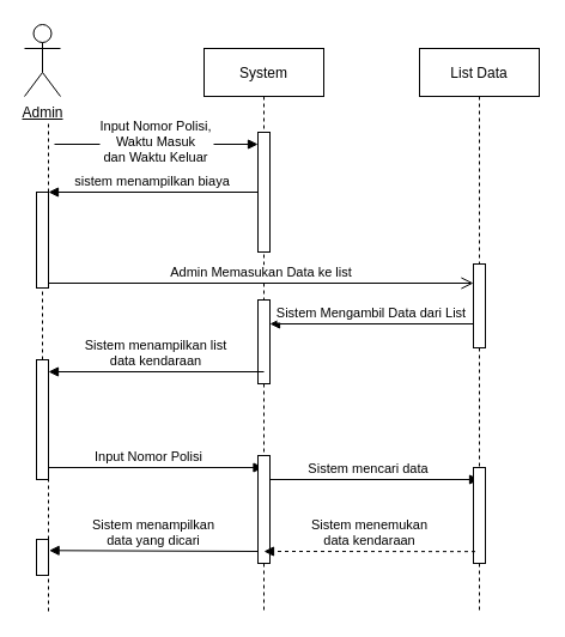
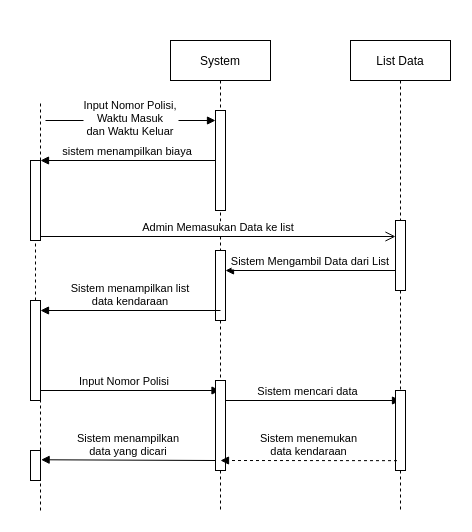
  <mxCell id="0" />
  <mxCell id="1" parent="0" />
  <mxCell id="2" value="System" style="shape=umlLifeline;perimeter=lifelinePerimeter;container=1;collapsible=0;recursiveResize=0;rounded=0;shadow=0;strokeWidth=1;" parent="1" vertex="1"><mxGeometry x="170" y="40" width="100" height="470" as="geometry" /></mxCell>
  <mxCell id="3" value="" style="points=[];perimeter=orthogonalPerimeter;rounded=0;shadow=0;strokeWidth=1;" parent="2" vertex="1"><mxGeometry x="45" y="70" width="10" height="100" as="geometry" /></mxCell>
  <mxCell id="4" value="Input Nomor Polisi, &#10;Waktu Masuk &#10;dan Waktu Keluar" style="verticalAlign=bottom;endArrow=block;entryX=0;entryY=0;shadow=0;strokeWidth=1;" edge="1" parent="2"><mxGeometry y="-20" relative="1" as="geometry"><mxPoint x="-125" y="80.0" as="sourcePoint" /><mxPoint x="45" y="80.0" as="targetPoint" /><mxPoint as="offset" /></mxGeometry></mxCell>
  <mxCell id="5" value="" style="points=[];perimeter=orthogonalPerimeter;rounded=0;shadow=0;strokeWidth=1;" vertex="1" parent="2"><mxGeometry x="45" y="210" width="10" height="70" as="geometry" /></mxCell>
  <mxCell id="6" value="Input Nomor Polisi" style="verticalAlign=bottom;endArrow=block;shadow=0;strokeWidth=1;" edge="1" parent="2" target="2"><mxGeometry x="-0.059" relative="1" as="geometry"><mxPoint x="-130.0" y="350.0" as="sourcePoint" /><mxPoint x="40.0" y="350.0" as="targetPoint" /><mxPoint as="offset" /></mxGeometry></mxCell>
  <mxCell id="7" value="" style="points=[];perimeter=orthogonalPerimeter;rounded=0;shadow=0;strokeWidth=1;" vertex="1" parent="2"><mxGeometry x="45" y="340" width="10" height="90" as="geometry" /></mxCell>
  <mxCell id="8" value="Sistem menampilkan&#10;data yang dicari" style="verticalAlign=bottom;endArrow=block;shadow=0;strokeWidth=1;entryX=1.064;entryY=0.309;entryDx=0;entryDy=0;entryPerimeter=0;" edge="1" parent="2" target="24"><mxGeometry relative="1" as="geometry"><mxPoint x="45" y="420" as="sourcePoint" /><mxPoint x="-125.0" y="420.0" as="targetPoint" /></mxGeometry></mxCell>
  <mxCell id="9" value="List Data" style="shape=umlLifeline;perimeter=lifelinePerimeter;container=1;collapsible=0;recursiveResize=0;rounded=0;shadow=0;strokeWidth=1;" parent="1" vertex="1"><mxGeometry x="350" y="40" width="100" height="470" as="geometry" /></mxCell>
  <mxCell id="10" value="" style="points=[];perimeter=orthogonalPerimeter;rounded=0;shadow=0;strokeWidth=1;" parent="9" vertex="1"><mxGeometry x="45" y="180" width="10" height="70" as="geometry" /></mxCell>
  <mxCell id="11" value="Sistem mencari data" style="verticalAlign=bottom;endArrow=block;shadow=0;strokeWidth=1;" edge="1" parent="9"><mxGeometry x="-0.059" relative="1" as="geometry"><mxPoint x="-124.5" y="360.0" as="sourcePoint" /><mxPoint x="50" y="360" as="targetPoint" /><mxPoint as="offset" /></mxGeometry></mxCell>
  <mxCell id="12" value="" style="points=[];perimeter=orthogonalPerimeter;rounded=0;shadow=0;strokeWidth=1;" vertex="1" parent="9"><mxGeometry x="45" y="350" width="10" height="80" as="geometry" /></mxCell>
  <mxCell id="13" value="Sistem menemukan&#10;data kendaraan" style="verticalAlign=bottom;endArrow=block;shadow=0;strokeWidth=1;exitX=0.151;exitY=0.877;exitDx=0;exitDy=0;exitPerimeter=0;dashed=1;" edge="1" parent="9" source="12"><mxGeometry relative="1" as="geometry"><mxPoint x="40" y="420" as="sourcePoint" /><mxPoint x="-130" y="420" as="targetPoint" /></mxGeometry></mxCell>
  <mxCell id="14" value="sistem menampilkan biaya" style="verticalAlign=bottom;endArrow=block;entryX=1;entryY=0;shadow=0;strokeWidth=1;" parent="1" source="3" target="18" edge="1"><mxGeometry relative="1" as="geometry"><mxPoint x="210" y="160" as="sourcePoint" /></mxGeometry></mxCell>
  <mxCell id="15" value="Admin Memasukan Data ke list" style="verticalAlign=bottom;endArrow=open;endSize=8;exitX=1;exitY=0.95;shadow=0;strokeWidth=1;" parent="1" source="18" target="10" edge="1"><mxGeometry relative="1" as="geometry"><mxPoint x="290" y="217" as="targetPoint" /></mxGeometry></mxCell>
- <mxCell id="16" value="Admin" style="shape=umlActor;verticalLabelPosition=bottom;verticalAlign=top;html=1;outlineConnect=0;fontStyle=4" vertex="1" parent="1"><mxGeometry x="20" y="20" width="30" height="60" as="geometry" /></mxCell>
  <mxCell id="17" value="" style="endArrow=none;dashed=1;html=1;rounded=0;startArrow=none;" edge="1" parent="1" source="18"><mxGeometry width="50" height="50" relative="1" as="geometry"><mxPoint x="40" y="466" as="sourcePoint" /><mxPoint x="40" y="100" as="targetPoint" /></mxGeometry></mxCell>
  <mxCell id="18" value="" style="points=[];perimeter=orthogonalPerimeter;rounded=0;shadow=0;strokeWidth=1;" parent="1" vertex="1"><mxGeometry x="30" y="160" width="10" height="80" as="geometry" /></mxCell>
  <mxCell id="19" value="" style="endArrow=none;dashed=1;html=1;rounded=0;startArrow=none;" edge="1" parent="1" source="22" target="18"><mxGeometry width="50" height="50" relative="1" as="geometry"><mxPoint x="40" y="466" as="sourcePoint" /><mxPoint x="40" y="100" as="targetPoint" /></mxGeometry></mxCell>
  <mxCell id="20" value="Sistem menampilkan list&#10;data kendaraan" style="verticalAlign=bottom;endArrow=block;shadow=0;strokeWidth=1;" edge="1" parent="1"><mxGeometry relative="1" as="geometry"><mxPoint x="220" y="310" as="sourcePoint" /><mxPoint x="40" y="310" as="targetPoint" /></mxGeometry></mxCell>
  <mxCell id="21" value="Sistem Mengambil Data dari List" style="verticalAlign=bottom;endArrow=block;shadow=0;strokeWidth=1;" edge="1" parent="1" target="5"><mxGeometry relative="1" as="geometry"><mxPoint x="395" y="270" as="sourcePoint" /><mxPoint x="230" y="270" as="targetPoint" /></mxGeometry></mxCell>
  <mxCell id="22" value="" style="points=[];perimeter=orthogonalPerimeter;rounded=0;shadow=0;strokeWidth=1;" vertex="1" parent="1"><mxGeometry x="30" y="300" width="10" height="100" as="geometry" /></mxCell>
  <mxCell id="23" value="" style="endArrow=none;dashed=1;html=1;rounded=0;" edge="1" parent="1" target="22"><mxGeometry width="50" height="50" relative="1" as="geometry"><mxPoint x="40" y="510" as="sourcePoint" /><mxPoint x="40" y="240" as="targetPoint" /></mxGeometry></mxCell>
  <mxCell id="24" value="" style="points=[];perimeter=orthogonalPerimeter;rounded=0;shadow=0;strokeWidth=1;" vertex="1" parent="1"><mxGeometry x="30" y="450" width="10" height="30" as="geometry" /></mxCell>
